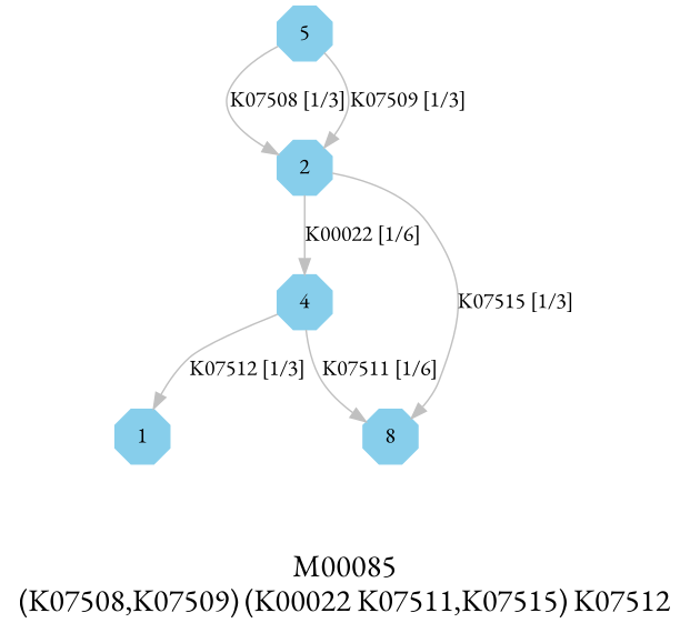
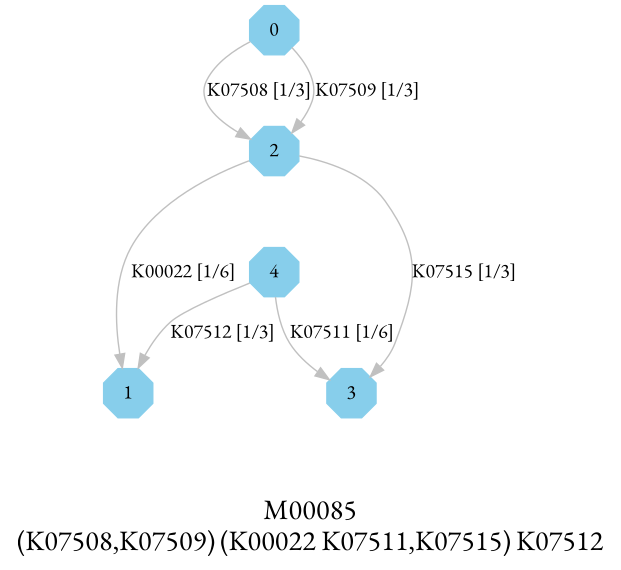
  digraph {
    fontname="EB Garamond"
    fontsize=20
    label="M00085\n(K07508,K07509) (K00022 K07511,K07515) K07512"
    node [color=skyblue fontname="EB Garamond" shape=octagon style=filled]
    edge [color=grey fontname="EB Garamond"]
-   0 [height=.3 width=.3 label=5]
+   0 [height=.3 width=.3]
    1 [height=.3 width=.3]
    2 [height=.3 width=.3]
-   3 [height=.3 width=.3 label=8]
+   3 [height=.3 width=.3]
    4 [height=.3 width=.3]
    subgraph sub_1 {
      0
      1
      2
      3
      4
    }
    0 -> 2 [label="K07508 [1/3]"]
    0 -> 2 [label="K07509 [1/3]"]
    2 -> 3 [label="K07515 [1/3]"]
-   2 -> 4 [label="K00022 [1/6]"]
+   2 -> 1 [label="K00022 [1/6]"]
    4 -> 1 [label="K07512 [1/3]"]
    4 -> 3 [label="K07511 [1/6]"]
  }
